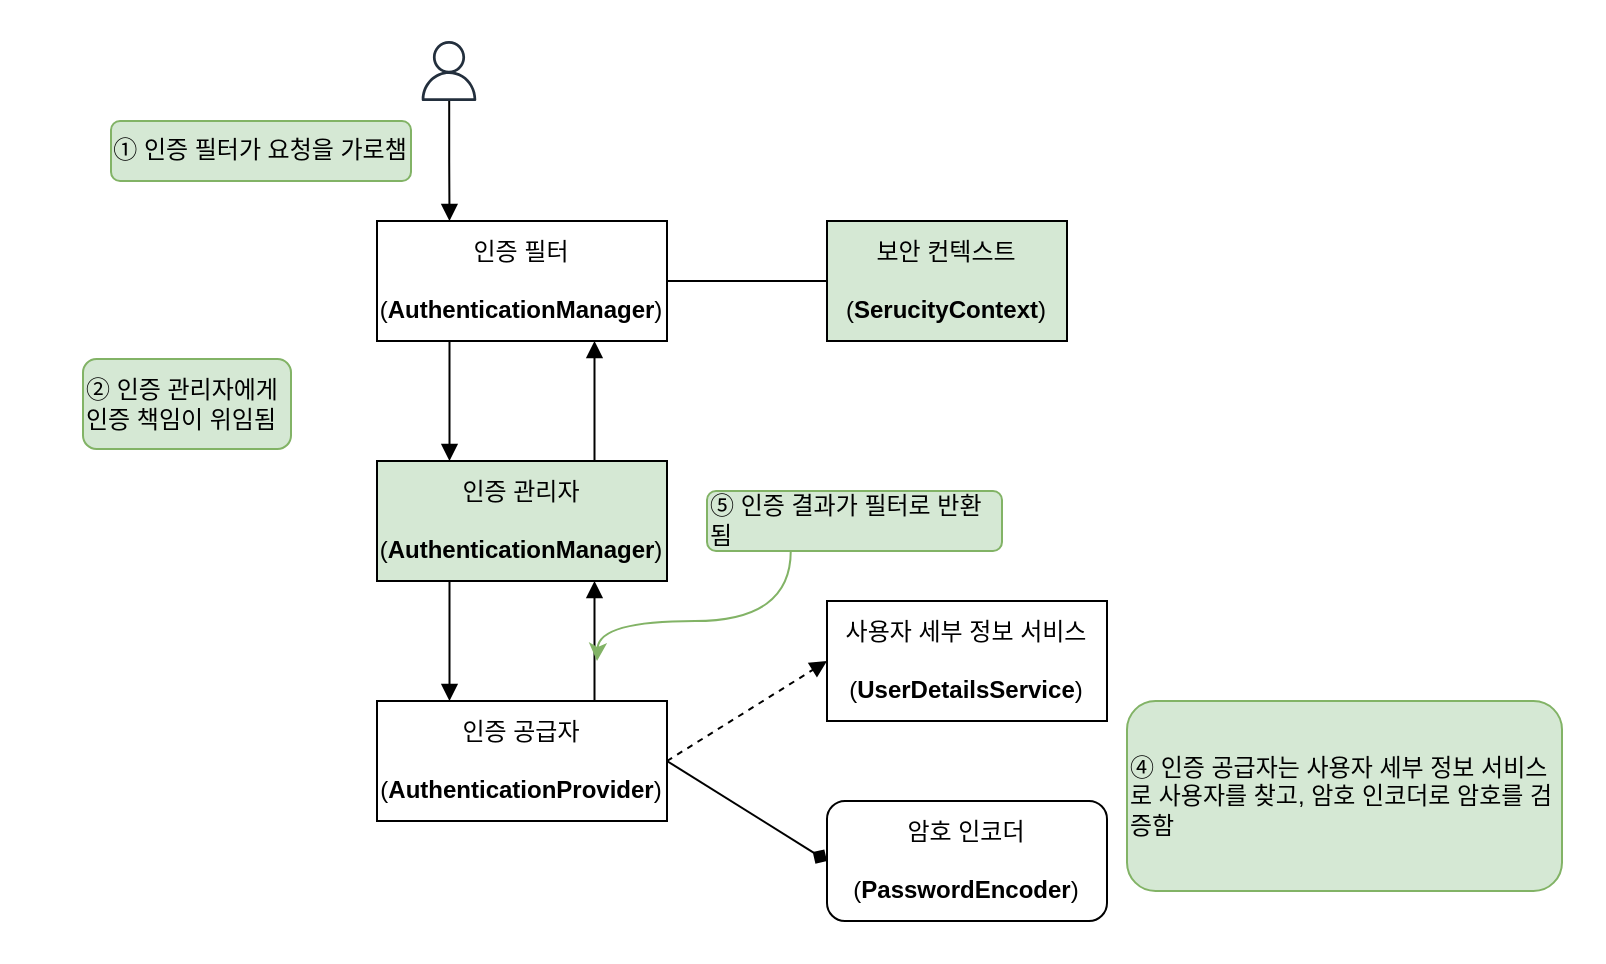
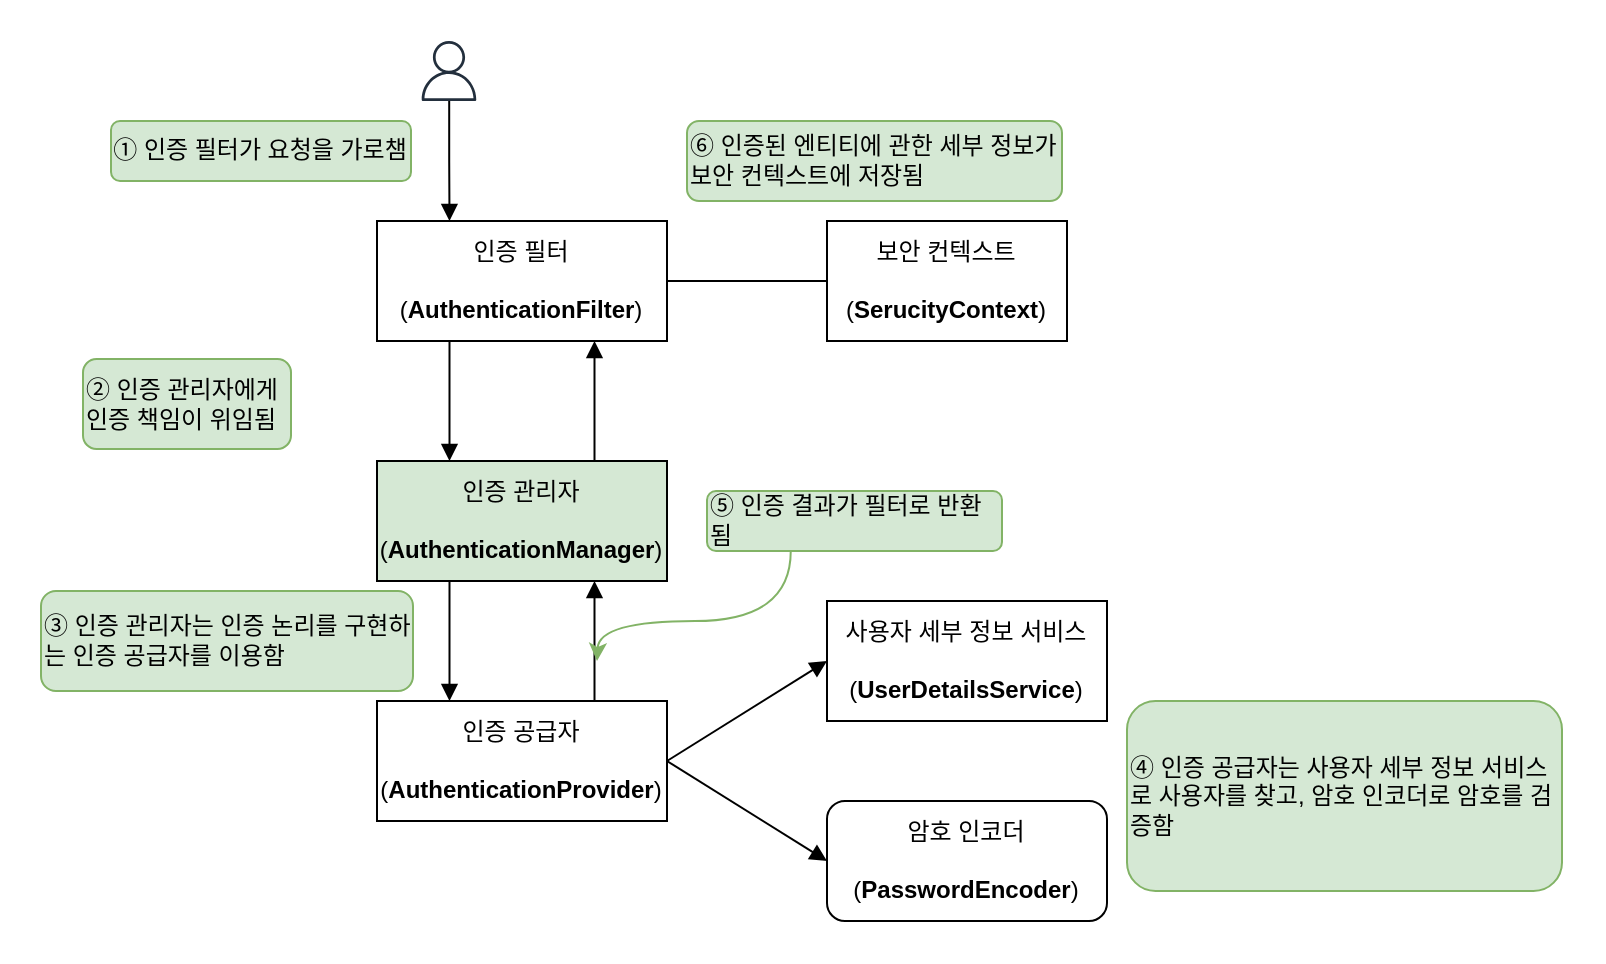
  <mxCell id="0" />
  <mxCell id="1" parent="0" />
  <mxCell id="2" style="edgeStyle=orthogonalEdgeStyle;rounded=0;orthogonalLoop=1;jettySize=auto;html=1;entryX=0.25;entryY=0;entryDx=0;entryDy=0;endArrow=block;endFill=1;" parent="1" source="3" target="6" edge="1"><mxGeometry relative="1" as="geometry" /></mxCell>
  <mxCell id="3" value="" style="sketch=0;outlineConnect=0;fontColor=#232F3E;gradientColor=none;fillColor=#232F3D;strokeColor=none;dashed=0;verticalLabelPosition=bottom;verticalAlign=top;align=center;html=1;fontSize=12;fontStyle=0;aspect=fixed;pointerEvents=1;shape=mxgraph.aws4.user;" parent="1" vertex="1"><mxGeometry x="209" y="20" width="30" height="30" as="geometry" /></mxCell>
  <mxCell id="4" style="edgeStyle=orthogonalEdgeStyle;rounded=0;orthogonalLoop=1;jettySize=auto;html=1;exitX=0.25;exitY=1;exitDx=0;exitDy=0;entryX=0.25;entryY=0;entryDx=0;entryDy=0;endArrow=block;endFill=1;" parent="1" source="6" target="9" edge="1"><mxGeometry relative="1" as="geometry" /></mxCell>
  <mxCell id="5" style="edgeStyle=orthogonalEdgeStyle;rounded=0;orthogonalLoop=1;jettySize=auto;html=1;exitX=1;exitY=0.5;exitDx=0;exitDy=0;entryX=0;entryY=0.5;entryDx=0;entryDy=0;endArrow=none;endFill=1;" parent="1" source="6" target="14" edge="1"><mxGeometry relative="1" as="geometry" /></mxCell>
- <mxCell id="6" value="인증 필터&lt;br&gt;&lt;br&gt;(&lt;b&gt;AuthenticationManager&lt;/b&gt;)" style="rounded=0;whiteSpace=wrap;html=1;" parent="1" vertex="1"><mxGeometry x="188" y="110" width="145" height="60" as="geometry" /></mxCell>
+ <mxCell id="6" value="인증 필터&lt;br&gt;&lt;br&gt;(&lt;b&gt;AuthenticationFilter&lt;/b&gt;)" style="rounded=0;whiteSpace=wrap;html=1;" parent="1" vertex="1"><mxGeometry x="188" y="110" width="145" height="60" as="geometry" /></mxCell>
  <mxCell id="7" style="edgeStyle=orthogonalEdgeStyle;rounded=0;orthogonalLoop=1;jettySize=auto;html=1;exitX=0.25;exitY=1;exitDx=0;exitDy=0;entryX=0.25;entryY=0;entryDx=0;entryDy=0;endArrow=block;endFill=1;" parent="1" source="9" target="13" edge="1"><mxGeometry relative="1" as="geometry" /></mxCell>
  <mxCell id="8" style="edgeStyle=orthogonalEdgeStyle;rounded=0;orthogonalLoop=1;jettySize=auto;html=1;exitX=0.75;exitY=0;exitDx=0;exitDy=0;entryX=0.75;entryY=1;entryDx=0;entryDy=0;endArrow=block;endFill=1;" parent="1" source="9" target="6" edge="1"><mxGeometry relative="1" as="geometry" /></mxCell>
  <mxCell id="9" value="인증 관리자&lt;br&gt;&lt;br&gt;(&lt;b&gt;AuthenticationManager&lt;/b&gt;)" style="rounded=0;whiteSpace=wrap;html=1;fillColor=#d5e8d4;" parent="1" vertex="1"><mxGeometry x="188" y="230" width="145" height="60" as="geometry" /></mxCell>
  <mxCell id="10" style="edgeStyle=orthogonalEdgeStyle;rounded=0;orthogonalLoop=1;jettySize=auto;html=1;exitX=0.75;exitY=0;exitDx=0;exitDy=0;entryX=0.75;entryY=1;entryDx=0;entryDy=0;endArrow=block;endFill=1;" parent="1" source="13" target="9" edge="1"><mxGeometry relative="1" as="geometry" /></mxCell>
- <mxCell id="11" style="rounded=0;orthogonalLoop=1;jettySize=auto;html=1;exitX=1;exitY=0.5;exitDx=0;exitDy=0;entryX=0;entryY=0.5;entryDx=0;entryDy=0;endArrow=block;endFill=1;dashed=1;" parent="1" source="13" target="15" edge="1"><mxGeometry relative="1" as="geometry" /></mxCell>
- <mxCell id="12" style="rounded=0;orthogonalLoop=1;jettySize=auto;html=1;entryX=0;entryY=0.5;entryDx=0;entryDy=0;exitX=1;exitY=0.5;exitDx=0;exitDy=0;endArrow=diamond;endFill=1;" parent="1" source="13" target="16" edge="1"><mxGeometry relative="1" as="geometry" /></mxCell>
+ <mxCell id="11" style="rounded=0;orthogonalLoop=1;jettySize=auto;html=1;exitX=1;exitY=0.5;exitDx=0;exitDy=0;entryX=0;entryY=0.5;entryDx=0;entryDy=0;endArrow=block;endFill=1;" parent="1" source="13" target="15" edge="1"><mxGeometry relative="1" as="geometry" /></mxCell>
+ <mxCell id="12" style="rounded=0;orthogonalLoop=1;jettySize=auto;html=1;entryX=0;entryY=0.5;entryDx=0;entryDy=0;exitX=1;exitY=0.5;exitDx=0;exitDy=0;endArrow=block;endFill=1;" parent="1" source="13" target="16" edge="1"><mxGeometry relative="1" as="geometry" /></mxCell>
  <mxCell id="13" value="인증 공급자&lt;br&gt;&lt;br&gt;(&lt;b&gt;AuthenticationProvider&lt;/b&gt;)" style="rounded=0;whiteSpace=wrap;html=1;" parent="1" vertex="1"><mxGeometry x="188" y="350" width="145" height="60" as="geometry" /></mxCell>
- <mxCell id="14" value="보안 컨텍스트&lt;br&gt;&lt;br&gt;(&lt;b&gt;SerucityContext&lt;/b&gt;)" style="rounded=0;whiteSpace=wrap;html=1;fillColor=#d5e8d4;" parent="1" vertex="1"><mxGeometry x="413" y="110" width="120" height="60" as="geometry" /></mxCell>
+ <mxCell id="14" value="보안 컨텍스트&lt;br&gt;&lt;br&gt;(&lt;b&gt;SerucityContext&lt;/b&gt;)" style="rounded=0;whiteSpace=wrap;html=1;" parent="1" vertex="1"><mxGeometry x="413" y="110" width="120" height="60" as="geometry" /></mxCell>
  <mxCell id="15" value="사용자 세부 정보 서비스&lt;br&gt;&lt;br&gt;(&lt;b&gt;UserDetailsService&lt;/b&gt;)" style="rounded=0;whiteSpace=wrap;html=1;" parent="1" vertex="1"><mxGeometry x="413" y="300" width="140" height="60" as="geometry" /></mxCell>
  <mxCell id="16" value="암호 인코더&lt;br&gt;&lt;br&gt;(&lt;b&gt;PasswordEncoder&lt;/b&gt;)" style="whiteSpace=wrap;html=1;rounded=1;" parent="1" vertex="1"><mxGeometry x="413" y="400" width="140" height="60" as="geometry" /></mxCell>
  <mxCell id="17" value="① 인증 필터가 요청을 가로챔" style="text;html=1;strokeColor=#82b366;fillColor=#d5e8d4;align=center;verticalAlign=middle;whiteSpace=wrap;rounded=1;glass=0;" parent="1" vertex="1"><mxGeometry x="55" y="60" width="150" height="30" as="geometry" /></mxCell>
  <mxCell id="18" value="② 인증 관리자에게 &lt;br&gt;인증 책임이 위임됨" style="text;html=1;strokeColor=#82b366;fillColor=#d5e8d4;align=left;verticalAlign=middle;whiteSpace=wrap;rounded=1;" parent="1" vertex="1"><mxGeometry x="41" y="179" width="104" height="45" as="geometry" /></mxCell>
+ <mxCell id="19" value="③ 인증 관리자는 인증 논리를 구현하는 인증 공급자를 이용함" style="text;html=1;strokeColor=#82b366;fillColor=#d5e8d4;align=left;verticalAlign=middle;whiteSpace=wrap;rounded=1;" parent="1" vertex="1"><mxGeometry x="20" y="295" width="186" height="50" as="geometry" /></mxCell>
  <mxCell id="20" value="④ 인증 공급자는 사용자 세부 정보 서비스로 사용자를 찾고, 암호 인코더로 암호를 검증함" style="text;html=1;strokeColor=#82b366;fillColor=#d5e8d4;align=left;verticalAlign=middle;whiteSpace=wrap;rounded=1;" parent="1" vertex="1"><mxGeometry x="563" y="350" width="217.5" height="95" as="geometry" /></mxCell>
  <mxCell id="21" style="edgeStyle=orthogonalEdgeStyle;rounded=0;orthogonalLoop=1;jettySize=auto;html=1;exitX=0.25;exitY=1;exitDx=0;exitDy=0;curved=1;fillColor=#d5e8d4;strokeColor=#82b366;" parent="1" edge="1"><mxGeometry relative="1" as="geometry"><mxPoint x="298" y="330" as="targetPoint" /><mxPoint x="394.875" y="275" as="sourcePoint" /><Array as="points"><mxPoint x="395" y="310" /><mxPoint x="299" y="310" /></Array></mxGeometry></mxCell>
  <mxCell id="22" value="⑤ 인증 결과가 필터로 반환됨" style="text;html=1;strokeColor=#82b366;fillColor=#d5e8d4;align=left;verticalAlign=middle;whiteSpace=wrap;rounded=1;" parent="1" vertex="1"><mxGeometry x="353" y="245" width="147.5" height="30" as="geometry" /></mxCell>
+ <mxCell id="23" value="⑥ 인증된 엔티티에 관한 세부 정보가 보안 컨텍스트에 저장됨" style="text;html=1;strokeColor=#82b366;fillColor=#d5e8d4;align=left;verticalAlign=middle;whiteSpace=wrap;rounded=1;" parent="1" vertex="1"><mxGeometry x="343" y="60" width="187.5" height="40" as="geometry" /></mxCell>
